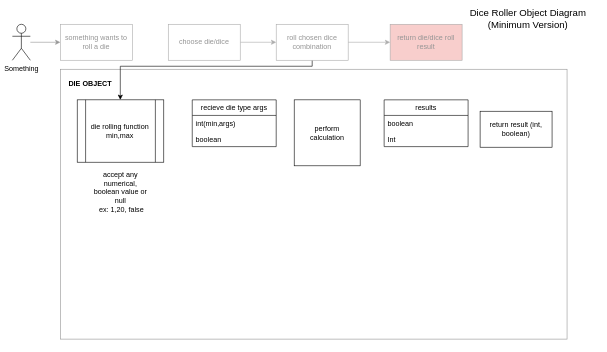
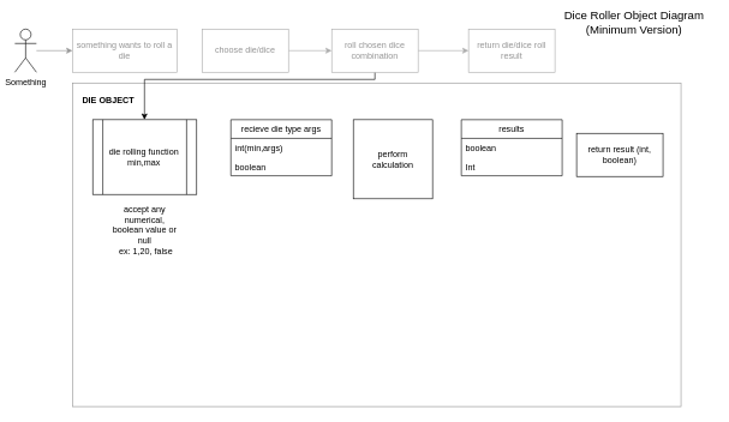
  <mxCell id="0" />
  <mxCell id="1" parent="0" />
  <mxCell id="2" value="" style="rounded=0;whiteSpace=wrap;html=1;movable=0;resizable=0;rotatable=0;deletable=0;editable=0;connectable=0;strokeColor=#949494;" parent="1" vertex="1"><mxGeometry x="100" y="115" width="845" height="450" as="geometry" /></mxCell>
- <mxCell id="3" value="&lt;font color=&quot;#949494&quot;&gt;something wants to roll a die&lt;/font&gt;" style="rounded=0;whiteSpace=wrap;html=1;strokeColor=#ABABAB;" parent="1" vertex="1"><mxGeometry x="100" y="40" width="120" height="60" as="geometry" /></mxCell>
+ <mxCell id="3" value="&lt;font color=&quot;#949494&quot;&gt;something wants to roll a die&lt;/font&gt;" style="rounded=0;whiteSpace=wrap;html=1;strokeColor=#ABABAB;" parent="1" vertex="1"><mxGeometry x="100" y="40" width="145" height="60" as="geometry" /></mxCell>
  <mxCell id="4" style="edgeStyle=orthogonalEdgeStyle;rounded=0;orthogonalLoop=1;jettySize=auto;html=1;strokeColor=#ABABAB;" parent="1" source="5" target="8" edge="1"><mxGeometry relative="1" as="geometry" /></mxCell>
  <mxCell id="5" value="&lt;font color=&quot;#949494&quot;&gt;choose die/dice&lt;/font&gt;" style="rounded=0;whiteSpace=wrap;html=1;strokeColor=#ABABAB;" parent="1" vertex="1"><mxGeometry x="280" y="40" width="120" height="60" as="geometry" /></mxCell>
  <mxCell id="6" style="edgeStyle=orthogonalEdgeStyle;rounded=0;orthogonalLoop=1;jettySize=auto;html=1;entryX=0;entryY=0.5;entryDx=0;entryDy=0;strokeColor=#ABABAB;" parent="1" source="8" target="9" edge="1"><mxGeometry relative="1" as="geometry" /></mxCell>
  <mxCell id="7" value="" style="edgeStyle=orthogonalEdgeStyle;rounded=0;orthogonalLoop=1;jettySize=auto;html=1;" parent="1" source="8" target="21" edge="1"><mxGeometry relative="1" as="geometry"><Array as="points"><mxPoint x="520" y="110" /><mxPoint x="200" y="110" /></Array></mxGeometry></mxCell>
  <mxCell id="8" value="&lt;font color=&quot;#949494&quot;&gt;roll chosen dice combination&lt;/font&gt;" style="rounded=0;whiteSpace=wrap;html=1;strokeColor=#ABABAB;" parent="1" vertex="1"><mxGeometry x="460" y="40" width="120" height="60" as="geometry" /></mxCell>
- <mxCell id="9" value="&lt;font color=&quot;#949494&quot;&gt;return die/dice roll result&lt;/font&gt;" style="rounded=0;whiteSpace=wrap;html=1;strokeColor=#ABABAB;fillColor=#f8cecc;" parent="1" vertex="1"><mxGeometry x="650" y="40" width="120" height="60" as="geometry" /></mxCell>
+ <mxCell id="9" value="&lt;font color=&quot;#949494&quot;&gt;return die/dice roll result&lt;/font&gt;" style="rounded=0;whiteSpace=wrap;html=1;strokeColor=#ABABAB;" parent="1" vertex="1"><mxGeometry x="650" y="40" width="120" height="60" as="geometry" /></mxCell>
  <mxCell id="10" value="" style="edgeStyle=orthogonalEdgeStyle;rounded=0;orthogonalLoop=1;jettySize=auto;html=1;strokeColor=#949494;" parent="1" source="11" target="3" edge="1"><mxGeometry relative="1" as="geometry" /></mxCell>
  <mxCell id="11" value="Something&lt;br&gt;" style="shape=umlActor;verticalLabelPosition=bottom;verticalAlign=top;html=1;outlineConnect=0;" parent="1" vertex="1"><mxGeometry x="20" y="40" width="30" height="60" as="geometry" /></mxCell>
  <mxCell id="12" value="return result (int, boolean)" style="rounded=0;whiteSpace=wrap;html=1;" parent="1" vertex="1"><mxGeometry x="800" y="185" width="120" height="60" as="geometry" /></mxCell>
  <mxCell id="13" value="accept any numerical, boolean value or null&lt;br&gt;&amp;nbsp;ex: 1,20, false" style="text;html=1;strokeColor=none;fillColor=none;align=center;verticalAlign=middle;whiteSpace=wrap;rounded=0;" parent="1" vertex="1"><mxGeometry x="154.07" y="310" width="92.5" height="20" as="geometry" /></mxCell>
  <mxCell id="14" value="results" style="swimlane;fontStyle=0;childLayout=stackLayout;horizontal=1;startSize=26;fillColor=none;horizontalStack=0;resizeParent=1;resizeParentMax=0;resizeLast=0;collapsible=1;marginBottom=0;" parent="1" vertex="1"><mxGeometry x="640" y="166" width="140" height="78" as="geometry" /></mxCell>
  <mxCell id="15" value="boolean&#10;" style="text;strokeColor=none;fillColor=none;align=left;verticalAlign=top;spacingLeft=4;spacingRight=4;overflow=hidden;rotatable=0;points=[[0,0.5],[1,0.5]];portConstraint=eastwest;" parent="14" vertex="1"><mxGeometry y="26" width="140" height="26" as="geometry" /></mxCell>
  <mxCell id="16" value="Int" style="text;strokeColor=none;fillColor=none;align=left;verticalAlign=top;spacingLeft=4;spacingRight=4;overflow=hidden;rotatable=0;points=[[0,0.5],[1,0.5]];portConstraint=eastwest;" parent="14" vertex="1"><mxGeometry y="52" width="140" height="26" as="geometry" /></mxCell>
  <mxCell id="17" value="&lt;b&gt;DIE OBJECT&lt;/b&gt;" style="text;html=1;strokeColor=none;fillColor=none;align=center;verticalAlign=middle;whiteSpace=wrap;rounded=0;" vertex="1" parent="1"><mxGeometry x="110" y="130" width="80" height="20" as="geometry" /></mxCell>
  <mxCell id="18" value="recieve die type args" style="swimlane;fontStyle=0;childLayout=stackLayout;horizontal=1;startSize=26;fillColor=none;horizontalStack=0;resizeParent=1;resizeParentMax=0;resizeLast=0;collapsible=1;marginBottom=0;" parent="1" vertex="1"><mxGeometry x="320" y="166" width="140" height="78" as="geometry" /></mxCell>
  <mxCell id="19" value="int(min,args)" style="text;strokeColor=none;fillColor=none;align=left;verticalAlign=top;spacingLeft=4;spacingRight=4;overflow=hidden;rotatable=0;points=[[0,0.5],[1,0.5]];portConstraint=eastwest;" parent="18" vertex="1"><mxGeometry y="26" width="140" height="26" as="geometry" /></mxCell>
  <mxCell id="20" value="boolean" style="text;strokeColor=none;fillColor=none;align=left;verticalAlign=top;spacingLeft=4;spacingRight=4;overflow=hidden;rotatable=0;points=[[0,0.5],[1,0.5]];portConstraint=eastwest;" parent="18" vertex="1"><mxGeometry y="52" width="140" height="26" as="geometry" /></mxCell>
  <mxCell id="21" value="die rolling function&lt;br&gt;min,max" style="shape=process;whiteSpace=wrap;html=1;backgroundOutline=1;" parent="1" vertex="1"><mxGeometry x="128.13" y="166" width="144.37" height="104" as="geometry" /></mxCell>
  <mxCell id="22" value="perform &lt;br&gt;calculation" style="whiteSpace=wrap;html=1;aspect=fixed;strokeColor=#050505;" vertex="1" parent="1"><mxGeometry x="490" y="166" width="110" height="110" as="geometry" /></mxCell>
  <mxCell id="23" value="&lt;font style=&quot;font-size: 16px&quot;&gt;Dice Roller Object Diagram&lt;br&gt;(Minimum Version)&lt;br&gt;&lt;/font&gt;" style="text;html=1;strokeColor=none;fillColor=none;align=center;verticalAlign=middle;whiteSpace=wrap;rounded=0;" vertex="1" parent="1"><mxGeometry x="770" width="220" height="20" as="geometry" y="20" /></mxCell>
  <mxCell id="24" style="edgeStyle=orthogonalEdgeStyle;rounded=0;orthogonalLoop=1;jettySize=auto;html=1;exitX=0.5;exitY=1;exitDx=0;exitDy=0;endArrow=none;endFill=0;strokeColor=#949494;" edge="1" parent="1" source="17" target="17"><mxGeometry relative="1" as="geometry" /></mxCell>
